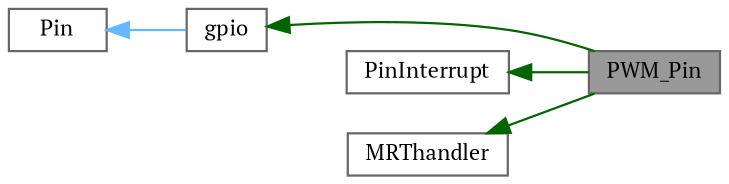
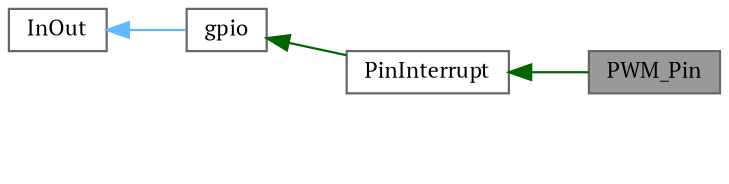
  digraph {
    fontname="PT Serif"
    rankdir=LR
    node [color=gray40 fillcolor=white fontname="PT Serif" fontsize=10 shape=box style=filled]
    edge [color=darkgreen dir=back fontname="PT Serif" fontsize=10 labelfontname=Helvetica labelfontsize=10 style=solid]
    n1 [fillcolor=grey60 fontcolor=black height=0.2 label=PWM_Pin width=0.4]
    n2 [height=0.2 label=PinInterrupt width=0.4]
    n3 [height=0.2 label=gpio width=0.4]
-   n4 [height=0.2 label=Pin width=0.4]
-   n5 [height=0.2 label=MRThandler width=0.4]
+   n4 [height=0.2 label=InOut width=0.4]
    n2 -> n1
-   n3 -> n1
+   n3 -> n2
    n4 -> n3 [color=steelblue1]
-   n5 -> n1
  }
